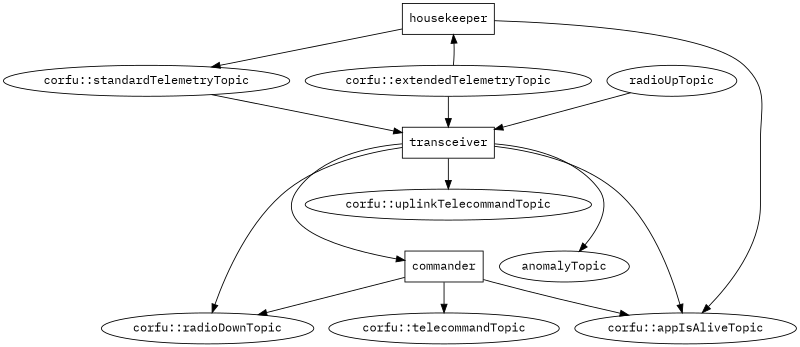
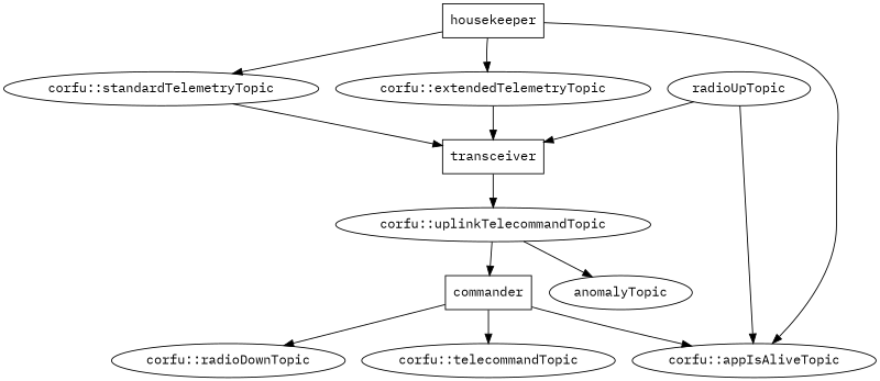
  digraph {
    fontname="IBM Plex Mono"
    node [fontname="IBM Plex Mono"]
    edge [fontname="IBM Plex Mono"]
    housekeeper [shape=box]
    "corfu::appIsAliveTopic"
    "corfu::standardTelemetryTopic"
    "corfu::extendedTelemetryTopic"
    transceiver [shape=box]
    commander [shape=box]
    n7 [label="corfu::radioDownTopic"]
    "corfu::telecommandTopic"
    "corfu::uplinkTelecommandTopic"
    n10 [label=anomalyTopic]
    radioUpTopic
    housekeeper -> "corfu::appIsAliveTopic"
    housekeeper -> "corfu::standardTelemetryTopic"
-   "corfu::extendedTelemetryTopic" -> housekeeper
+   housekeeper -> "corfu::extendedTelemetryTopic"
    "corfu::standardTelemetryTopic" -> transceiver
    "corfu::extendedTelemetryTopic" -> transceiver
-   transceiver -> "corfu::appIsAliveTopic"
-   transceiver -> n7
+   radioUpTopic -> "corfu::appIsAliveTopic"
    transceiver -> "corfu::uplinkTelecommandTopic"
-   transceiver -> n10
+   "corfu::uplinkTelecommandTopic" -> n10
    commander -> "corfu::appIsAliveTopic"
    commander -> n7
    commander -> "corfu::telecommandTopic"
-   transceiver -> commander
+   "corfu::uplinkTelecommandTopic" -> commander
    radioUpTopic -> transceiver
  }
